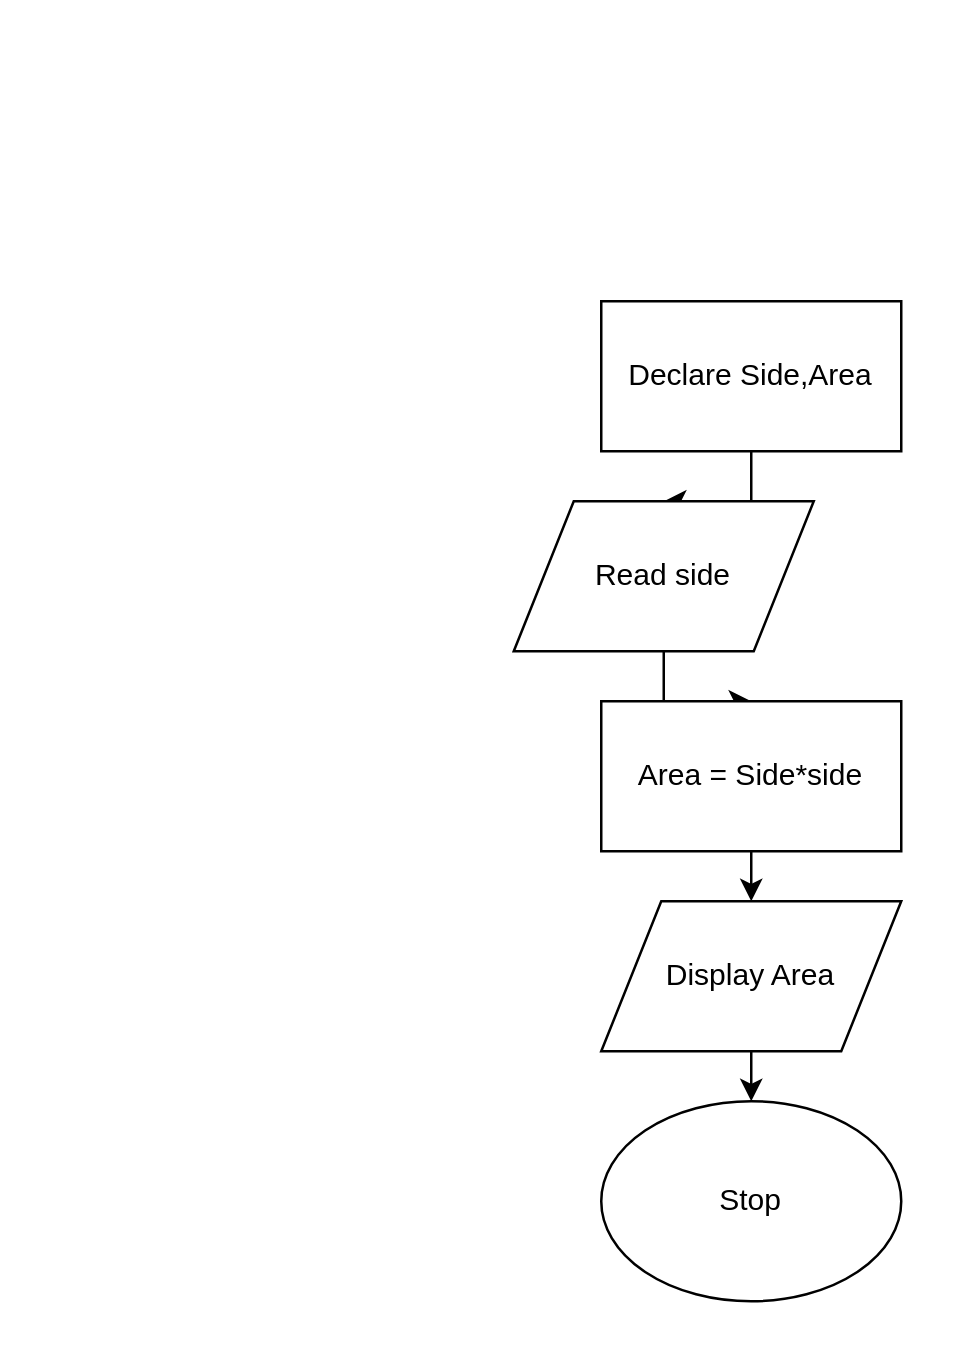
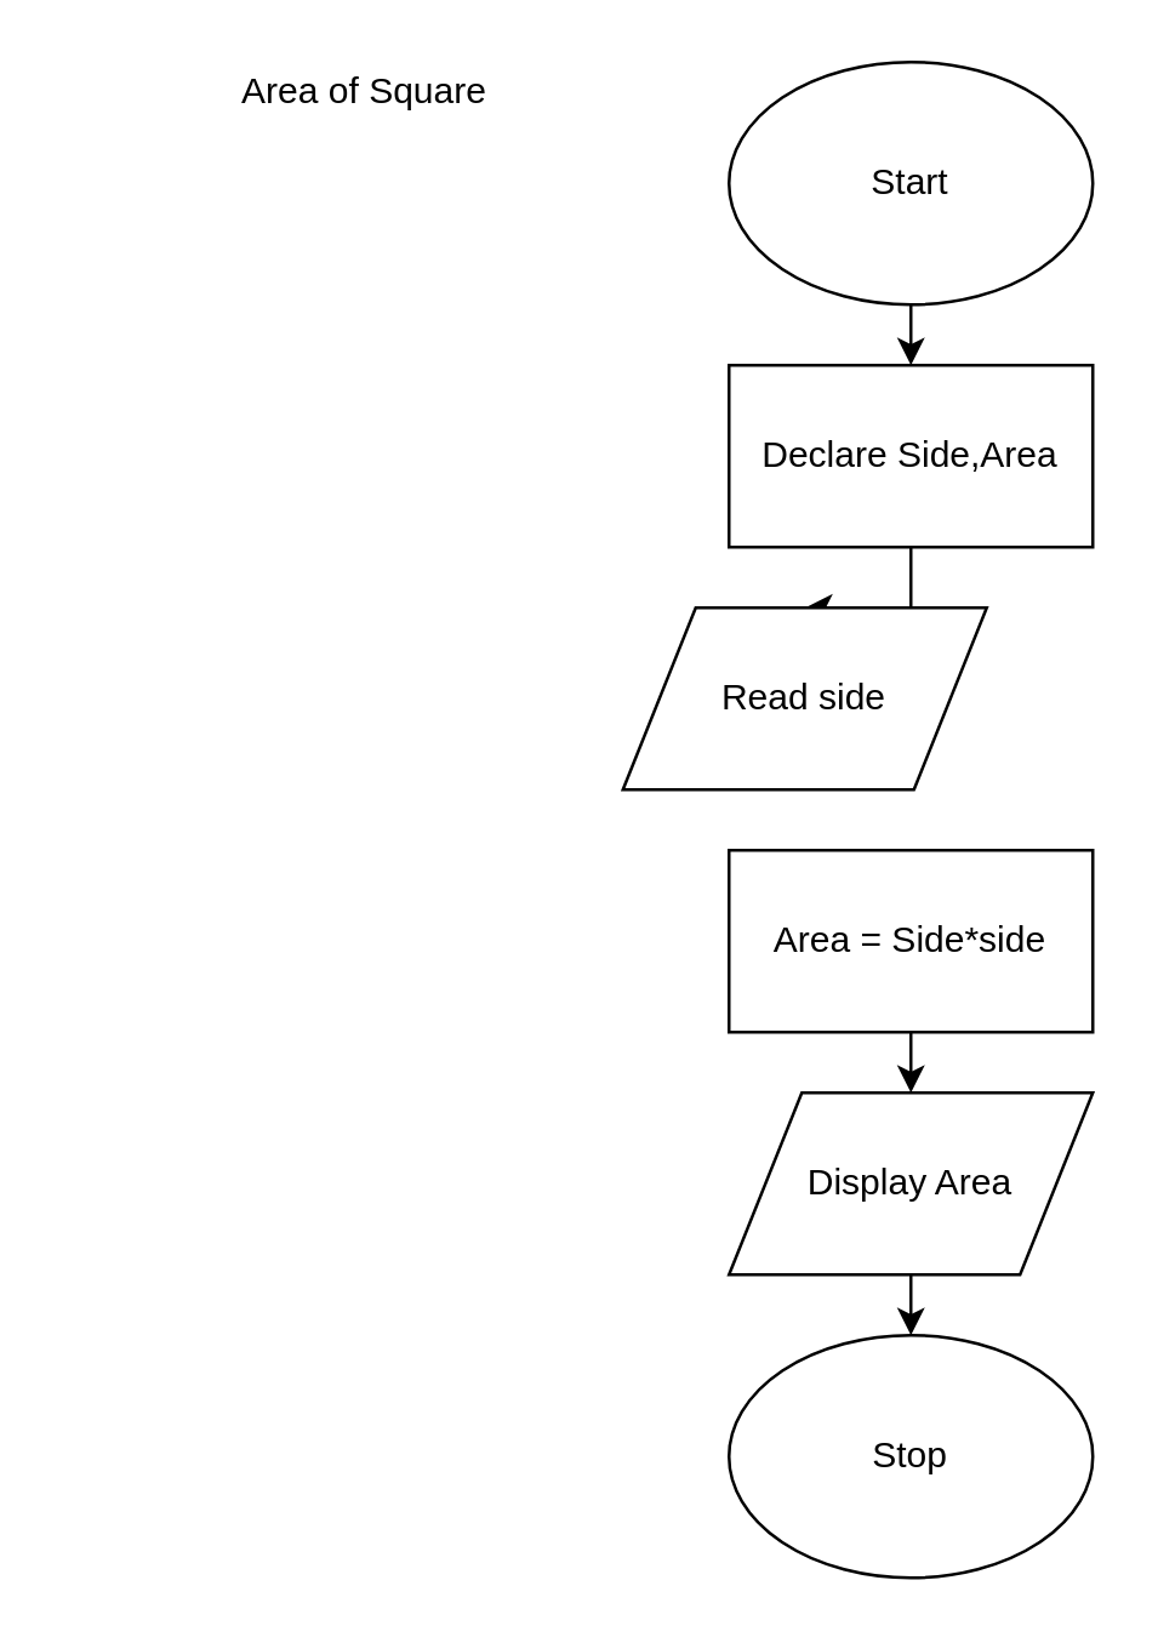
  <mxCell id="0" />
  <mxCell id="1" parent="0" />
+ <mxCell id="2" style="edgeStyle=orthogonalEdgeStyle;rounded=0;orthogonalLoop=1;jettySize=auto;html=1;exitX=0.5;exitY=1;exitDx=0;exitDy=0;entryX=0.5;entryY=0;entryDx=0;entryDy=0;" edge="1" parent="1" source="3" target="5"><mxGeometry relative="1" as="geometry" /></mxCell>
+ <mxCell id="3" value="Start" style="ellipse;whiteSpace=wrap;html=1;" vertex="1" parent="1"><mxGeometry x="240" y="20" width="120" height="80" as="geometry" /></mxCell>
  <mxCell id="4" style="edgeStyle=orthogonalEdgeStyle;rounded=0;orthogonalLoop=1;jettySize=auto;html=1;exitX=0.5;exitY=1;exitDx=0;exitDy=0;entryX=0.5;entryY=0;entryDx=0;entryDy=0;" edge="1" parent="1" source="5" target="7"><mxGeometry relative="1" as="geometry" /></mxCell>
  <mxCell id="5" value="Declare Side,Area" style="rounded=0;whiteSpace=wrap;html=1;" vertex="1" parent="1"><mxGeometry x="240" y="120" width="120" height="60" as="geometry" /></mxCell>
- <mxCell id="6" style="edgeStyle=orthogonalEdgeStyle;rounded=0;orthogonalLoop=1;jettySize=auto;html=1;exitX=0.5;exitY=1;exitDx=0;exitDy=0;entryX=0.5;entryY=0;entryDx=0;entryDy=0;" edge="1" parent="1" source="7" target="9"><mxGeometry relative="1" as="geometry" /></mxCell>
  <mxCell id="7" value="Read side" style="shape=parallelogram;perimeter=parallelogramPerimeter;whiteSpace=wrap;html=1;" vertex="1" parent="1"><mxGeometry x="205" y="200" width="120" height="60" as="geometry" /></mxCell>
  <mxCell id="8" style="edgeStyle=orthogonalEdgeStyle;rounded=0;orthogonalLoop=1;jettySize=auto;html=1;exitX=0.5;exitY=1;exitDx=0;exitDy=0;entryX=0.5;entryY=0;entryDx=0;entryDy=0;" edge="1" parent="1" source="9" target="11"><mxGeometry relative="1" as="geometry" /></mxCell>
  <mxCell id="9" value="Area = Side*side" style="rounded=0;whiteSpace=wrap;html=1;" vertex="1" parent="1"><mxGeometry x="240" y="280" width="120" height="60" as="geometry" /></mxCell>
  <mxCell id="10" style="edgeStyle=orthogonalEdgeStyle;rounded=0;orthogonalLoop=1;jettySize=auto;html=1;exitX=0.5;exitY=1;exitDx=0;exitDy=0;entryX=0.5;entryY=0;entryDx=0;entryDy=0;" edge="1" parent="1" source="11" target="12"><mxGeometry relative="1" as="geometry" /></mxCell>
  <mxCell id="11" value="Display Area" style="shape=parallelogram;perimeter=parallelogramPerimeter;whiteSpace=wrap;html=1;" vertex="1" parent="1"><mxGeometry x="240" y="360" width="120" height="60" as="geometry" /></mxCell>
  <mxCell id="12" value="Stop" style="ellipse;whiteSpace=wrap;html=1;" vertex="1" parent="1"><mxGeometry x="240" y="440" width="120" height="80" as="geometry" /></mxCell>
+ <mxCell id="13" value="Area of Square&lt;br&gt;" style="text;html=1;strokeColor=none;fillColor=none;align=center;verticalAlign=middle;whiteSpace=wrap;rounded=0;" vertex="1" parent="1"><mxGeometry x="20" y="20" width="200" height="20" as="geometry" /></mxCell>
